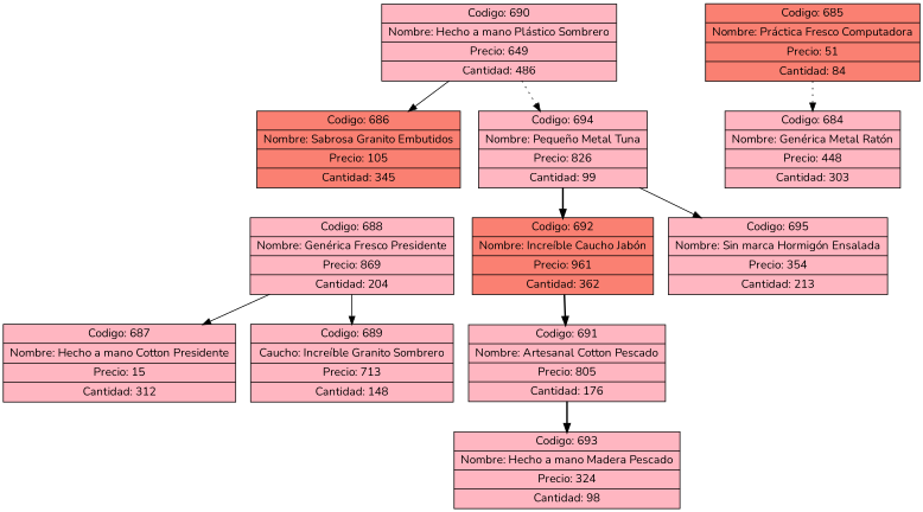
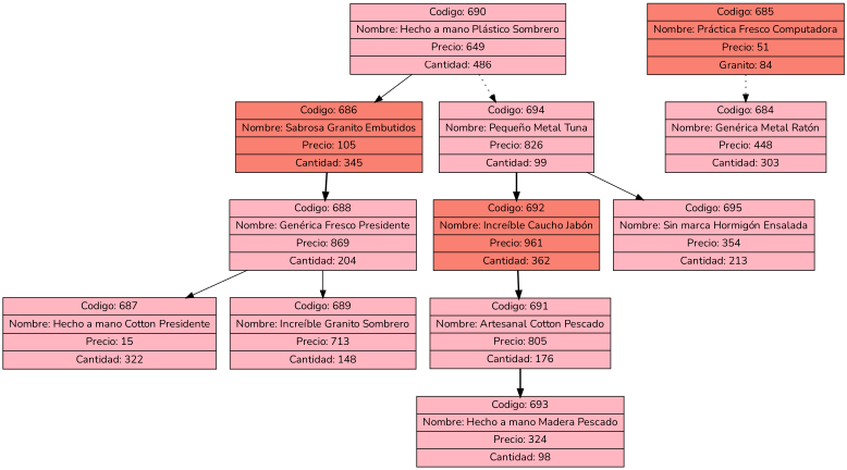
  digraph {
    concentrate=true
    fontname=Nunito
    rankdir=UD
    node [fillcolor=lightpink fontname=Nunito shape=record style=filled]
    edge [fontname=Nunito style=solid]
    n1 [label="{Codigo: 690|Nombre: Hecho a mano Plástico Sombrero|Precio: 649|Cantidad: 486}"]
    n2 [fillcolor=salmon label="{Codigo: 686|Nombre: Sabrosa Granito Embutidos|Precio: 105|Cantidad: 345}"]
    n3 [label="{Codigo: 694|Nombre: Pequeño Metal Tuna|Precio: 826|Cantidad: 99}"]
    n4 [label="{Codigo: 688|Nombre: Genérica Fresco Presidente|Precio: 869|Cantidad: 204}"]
    n5 [fillcolor=salmon label="{Codigo: 692|Nombre: Increíble Caucho Jabón|Precio: 961|Cantidad: 362}"]
    n6 [label="{Codigo: 695|Nombre: Sin marca Hormigón Ensalada|Precio: 354|Cantidad: 213}"]
-   n7 [fillcolor=salmon label="{Codigo: 685|Nombre: Práctica Fresco Computadora|Precio: 51|Cantidad: 84}"]
+   n7 [fillcolor=salmon label="{Codigo: 685|Nombre: Práctica Fresco Computadora|Precio: 51|Granito: 84}"]
    n8 [label="{Codigo: 684|Nombre: Genérica Metal Ratón|Precio: 448|Cantidad: 303}"]
-   n9 [label="{Codigo: 687|Nombre: Hecho a mano Cotton Presidente|Precio: 15|Cantidad: 312}"]
-   n10 [label="{Codigo: 689|Caucho: Increíble Granito Sombrero|Precio: 713|Cantidad: 148}"]
+   n9 [label="{Codigo: 687|Nombre: Hecho a mano Cotton Presidente|Precio: 15|Cantidad: 322}"]
+   n10 [label="{Codigo: 689|Nombre: Increíble Granito Sombrero|Precio: 713|Cantidad: 148}"]
    n11 [label="{Codigo: 691|Nombre: Artesanal Cotton Pescado|Precio: 805|Cantidad: 176}"]
    n12 [label="{Codigo: 693|Nombre: Hecho a mano Madera Pescado|Precio: 324|Cantidad: 98}"]
    n1 -> n2
    n1 -> n3 [style=dotted]
+   n2 -> n4 [style=bold]
    n3 -> n5 [style=bold]
    n3 -> n6
    n4 -> n9
    n4 -> n10
    n5 -> n11 [style=bold]
    n7 -> n8 [style=dotted]
    n11 -> n12 [style=bold]
  }
